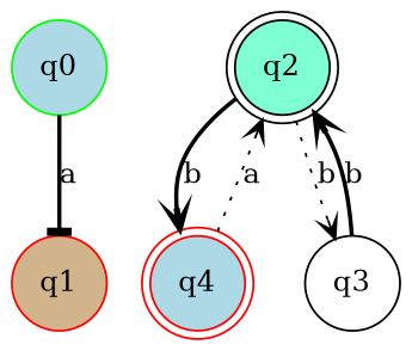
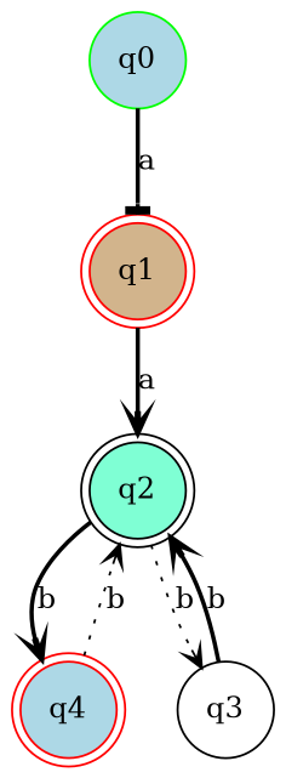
  digraph {
    rankdir=TB
    node [fillcolor=lightblue shape=doublecircle style=filled]
    edge [arrowhead=vee style=bold]
-   q1 [color=red fillcolor=tan shape=circle]
+   q1 [color=red fillcolor=tan]
    q2 [fillcolor=aquamarine]
    q4 [color=red]
    q3 [fillcolor=white shape=circle]
    q0 [color=green shape=circle]
+   q1 -> q2 [label=a]
    q2 -> q4 [label=b]
    q2 -> q3 [label=b style=dotted]
-   q4 -> q2 [label=a style=dotted]
+   q4 -> q2 [label=b style=dotted]
    q3 -> q2 [label=b]
    q0 -> q1 [arrowhead=tee label=a]
  }
